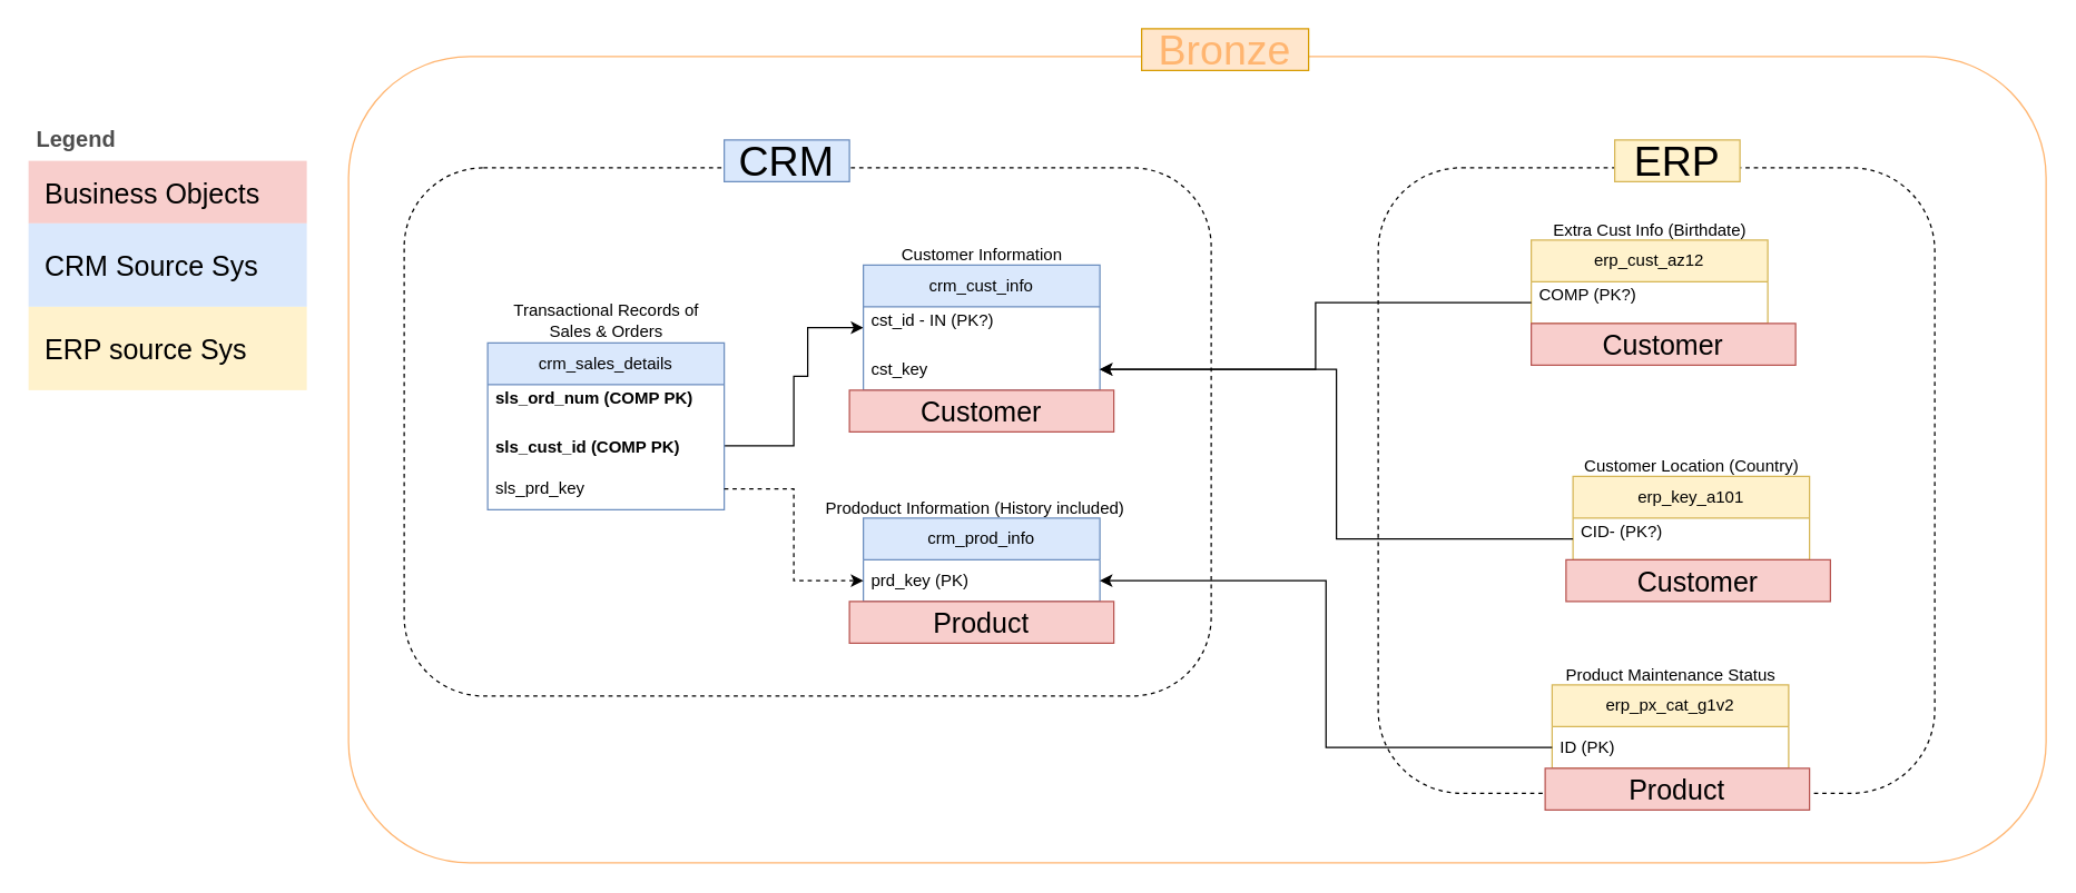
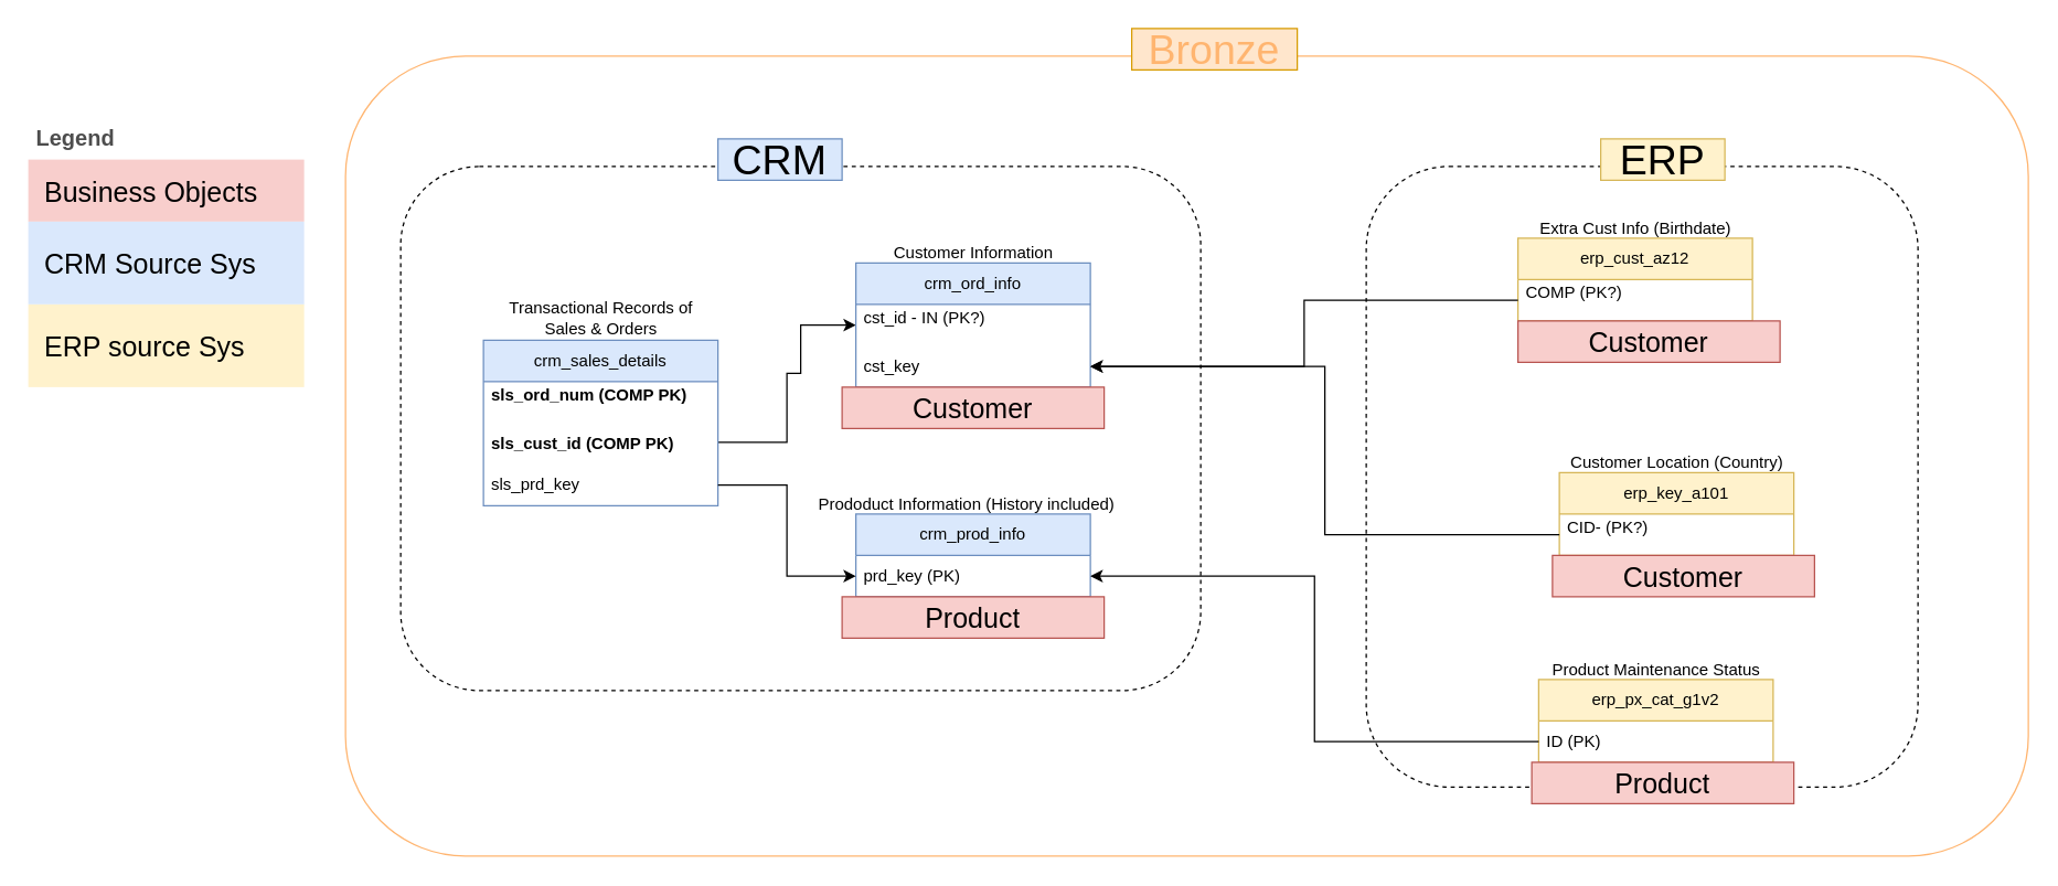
  <mxCell id="0" />
  <mxCell id="1" parent="0" />
  <mxCell id="2" value="" style="rounded=1;whiteSpace=wrap;html=1;strokeColor=#FFB570;" parent="1" vertex="1"><mxGeometry x="250" y="40" width="1220" height="580" as="geometry" /></mxCell>
  <mxCell id="3" value="" style="rounded=1;whiteSpace=wrap;html=1;dashed=1;" parent="1" vertex="1"><mxGeometry x="990" y="120" width="400" height="450" as="geometry" /></mxCell>
  <mxCell id="4" value="" style="rounded=1;whiteSpace=wrap;html=1;dashed=1;" parent="1" vertex="1"><mxGeometry x="290" y="120" width="580" height="380" as="geometry" /></mxCell>
  <mxCell id="5" style="edgeStyle=orthogonalEdgeStyle;rounded=0;orthogonalLoop=1;jettySize=auto;html=1;entryX=0;entryY=0.5;entryDx=0;entryDy=0;" parent="1" source="18" target="12" edge="1"><mxGeometry relative="1" as="geometry"><Array as="points"><mxPoint x="570" y="320" /><mxPoint x="570" y="270" /><mxPoint x="580" y="270" /><mxPoint x="580" y="235" /></Array></mxGeometry></mxCell>
  <mxCell id="6" value="" style="group" parent="1" vertex="1" connectable="0"><mxGeometry x="580" y="350" width="240" height="82" as="geometry" /></mxCell>
  <mxCell id="7" value="crm_prod_info" style="swimlane;fontStyle=0;childLayout=stackLayout;horizontal=1;startSize=30;horizontalStack=0;resizeParent=1;resizeParentMax=0;resizeLast=0;collapsible=1;marginBottom=0;whiteSpace=wrap;html=1;rounded=0;enumerate=0;fillColor=#dae8fc;strokeColor=#6c8ebf;" parent="6" vertex="1"><mxGeometry x="40" y="22" width="170" height="60" as="geometry"><mxRectangle x="40" y="120" width="120" height="30" as="alternateBounds" /></mxGeometry></mxCell>
  <mxCell id="8" value="prd_key (PK)" style="text;strokeColor=none;fillColor=none;align=left;verticalAlign=middle;spacingLeft=4;spacingRight=4;overflow=hidden;points=[[0,0.5],[1,0.5]];portConstraint=eastwest;rotatable=0;whiteSpace=wrap;html=1;" parent="7" vertex="1"><mxGeometry y="30" width="170" height="30" as="geometry" /></mxCell>
  <mxCell id="9" value="Prododuct Information (History included)" style="text;html=1;align=center;verticalAlign=middle;resizable=0;points=[];autosize=1;strokeColor=none;fillColor=none;" parent="6" vertex="1"><mxGeometry width="240" height="30" as="geometry" /></mxCell>
  <mxCell id="10" value="" style="group" parent="1" vertex="1" connectable="0"><mxGeometry x="620" y="168" width="170" height="82" as="geometry" /></mxCell>
- <mxCell id="11" value="crm_cust_info" style="swimlane;fontStyle=0;childLayout=stackLayout;horizontal=1;startSize=30;horizontalStack=0;resizeParent=1;resizeParentMax=0;resizeLast=0;collapsible=1;marginBottom=0;whiteSpace=wrap;html=1;rounded=0;enumerate=0;fillColor=#dae8fc;strokeColor=#6c8ebf;" parent="10" vertex="1"><mxGeometry y="22" width="170" height="90" as="geometry"><mxRectangle x="40" y="120" width="120" height="30" as="alternateBounds" /></mxGeometry></mxCell>
+ <mxCell id="11" value="crm_ord_info" style="swimlane;fontStyle=0;childLayout=stackLayout;horizontal=1;startSize=30;horizontalStack=0;resizeParent=1;resizeParentMax=0;resizeLast=0;collapsible=1;marginBottom=0;whiteSpace=wrap;html=1;rounded=0;enumerate=0;fillColor=#dae8fc;strokeColor=#6c8ebf;" parent="10" vertex="1"><mxGeometry y="22" width="170" height="90" as="geometry"><mxRectangle x="40" y="120" width="120" height="30" as="alternateBounds" /></mxGeometry></mxCell>
  <mxCell id="12" value="cst_id - IN (PK?)&lt;div&gt;&lt;br&gt;&lt;/div&gt;" style="text;strokeColor=none;fillColor=none;align=left;verticalAlign=middle;spacingLeft=4;spacingRight=4;overflow=hidden;points=[[0,0.5],[1,0.5]];portConstraint=eastwest;rotatable=0;whiteSpace=wrap;html=1;" parent="11" vertex="1"><mxGeometry y="30" width="170" height="30" as="geometry" /></mxCell>
  <mxCell id="13" value="cst_key" style="text;strokeColor=none;fillColor=none;align=left;verticalAlign=middle;spacingLeft=4;spacingRight=4;overflow=hidden;points=[[0,0.5],[1,0.5]];portConstraint=eastwest;rotatable=0;whiteSpace=wrap;html=1;" parent="11" vertex="1"><mxGeometry y="60" width="170" height="30" as="geometry" /></mxCell>
  <mxCell id="14" value="Customer Information" style="text;html=1;align=center;verticalAlign=middle;resizable=0;points=[];autosize=1;strokeColor=none;fillColor=none;" parent="10" vertex="1"><mxGeometry x="15" width="140" height="30" as="geometry" /></mxCell>
  <mxCell id="15" value="" style="group" parent="1" vertex="1" connectable="0"><mxGeometry x="350" y="210" width="170" height="156" as="geometry" /></mxCell>
  <mxCell id="16" value="crm_sales_details" style="swimlane;fontStyle=0;childLayout=stackLayout;horizontal=1;startSize=30;horizontalStack=0;resizeParent=1;resizeParentMax=0;resizeLast=0;collapsible=1;marginBottom=0;whiteSpace=wrap;html=1;rounded=0;enumerate=0;fillColor=#dae8fc;strokeColor=#6c8ebf;" parent="15" vertex="1"><mxGeometry y="36" width="170" height="120" as="geometry"><mxRectangle x="40" y="120" width="120" height="30" as="alternateBounds" /></mxGeometry></mxCell>
  <mxCell id="17" value="&lt;b&gt;sls_ord_num (COMP PK)&lt;/b&gt;&lt;div&gt;&lt;br&gt;&lt;/div&gt;" style="text;strokeColor=none;fillColor=none;align=left;verticalAlign=middle;spacingLeft=4;spacingRight=4;overflow=hidden;points=[[0,0.5],[1,0.5]];portConstraint=eastwest;rotatable=0;whiteSpace=wrap;html=1;" parent="16" vertex="1"><mxGeometry y="30" width="170" height="30" as="geometry" /></mxCell>
  <mxCell id="18" value="&lt;b&gt;sls_cust_id (COMP PK)&lt;/b&gt;" style="text;strokeColor=none;fillColor=none;align=left;verticalAlign=middle;spacingLeft=4;spacingRight=4;overflow=hidden;points=[[0,0.5],[1,0.5]];portConstraint=eastwest;rotatable=0;whiteSpace=wrap;html=1;" parent="16" vertex="1"><mxGeometry y="60" width="170" height="30" as="geometry" /></mxCell>
  <mxCell id="19" value="sls_prd_key" style="text;strokeColor=none;fillColor=none;align=left;verticalAlign=middle;spacingLeft=4;spacingRight=4;overflow=hidden;points=[[0,0.5],[1,0.5]];portConstraint=eastwest;rotatable=0;whiteSpace=wrap;html=1;" parent="16" vertex="1"><mxGeometry y="90" width="170" height="30" as="geometry" /></mxCell>
  <mxCell id="20" value="Transactional Records of &lt;br&gt;Sales &amp;amp; Orders" style="text;html=1;align=center;verticalAlign=middle;resizable=0;points=[];autosize=1;strokeColor=none;fillColor=none;" parent="15" vertex="1"><mxGeometry x="5" width="160" height="40" as="geometry" /></mxCell>
- <mxCell id="21" style="edgeStyle=orthogonalEdgeStyle;rounded=0;orthogonalLoop=1;jettySize=auto;html=1;entryX=0;entryY=0.5;entryDx=0;entryDy=0;dashed=1;" parent="1" source="19" target="8" edge="1"><mxGeometry relative="1" as="geometry" /></mxCell>
+ <mxCell id="21" style="edgeStyle=orthogonalEdgeStyle;rounded=0;orthogonalLoop=1;jettySize=auto;html=1;entryX=0;entryY=0.5;entryDx=0;entryDy=0;" parent="1" source="19" target="8" edge="1"><mxGeometry relative="1" as="geometry" /></mxCell>
  <mxCell id="22" value="" style="group" parent="1" vertex="1" connectable="0"><mxGeometry x="1100" y="150" width="180" height="82" as="geometry" /></mxCell>
  <mxCell id="23" value="erp_cust_az12" style="swimlane;fontStyle=0;childLayout=stackLayout;horizontal=1;startSize=30;horizontalStack=0;resizeParent=1;resizeParentMax=0;resizeLast=0;collapsible=1;marginBottom=0;whiteSpace=wrap;html=1;rounded=0;enumerate=0;fillColor=#fff2cc;strokeColor=#d6b656;" parent="22" vertex="1"><mxGeometry y="22" width="170" height="60" as="geometry"><mxRectangle x="40" y="120" width="120" height="30" as="alternateBounds" /></mxGeometry></mxCell>
  <mxCell id="24" value="COMP (PK?)&lt;div&gt;&lt;br&gt;&lt;/div&gt;" style="text;strokeColor=none;fillColor=none;align=left;verticalAlign=middle;spacingLeft=4;spacingRight=4;overflow=hidden;points=[[0,0.5],[1,0.5]];portConstraint=eastwest;rotatable=0;whiteSpace=wrap;html=1;" parent="23" vertex="1"><mxGeometry y="30" width="170" height="30" as="geometry" /></mxCell>
  <mxCell id="25" value="Extra Cust Info (Birthdate)" style="text;html=1;align=center;verticalAlign=middle;resizable=0;points=[];autosize=1;strokeColor=none;fillColor=none;" parent="22" vertex="1"><mxGeometry x="5" width="160" height="30" as="geometry" /></mxCell>
  <mxCell id="26" value="" style="group" parent="1" vertex="1" connectable="0"><mxGeometry x="1130" y="320" width="180" height="82" as="geometry" /></mxCell>
  <mxCell id="27" value="erp_key_a101" style="swimlane;fontStyle=0;childLayout=stackLayout;horizontal=1;startSize=30;horizontalStack=0;resizeParent=1;resizeParentMax=0;resizeLast=0;collapsible=1;marginBottom=0;whiteSpace=wrap;html=1;rounded=0;enumerate=0;fillColor=#fff2cc;strokeColor=#d6b656;" parent="26" vertex="1"><mxGeometry y="22" width="170" height="60" as="geometry"><mxRectangle x="40" y="120" width="120" height="30" as="alternateBounds" /></mxGeometry></mxCell>
  <mxCell id="28" value="CID- (PK?)&lt;div&gt;&lt;br&gt;&lt;/div&gt;" style="text;strokeColor=none;fillColor=none;align=left;verticalAlign=middle;spacingLeft=4;spacingRight=4;overflow=hidden;points=[[0,0.5],[1,0.5]];portConstraint=eastwest;rotatable=0;whiteSpace=wrap;html=1;" parent="27" vertex="1"><mxGeometry y="30" width="170" height="30" as="geometry" /></mxCell>
  <mxCell id="29" value="Customer Location (Country)" style="text;html=1;align=center;verticalAlign=middle;resizable=0;points=[];autosize=1;strokeColor=none;fillColor=none;" parent="26" vertex="1"><mxGeometry x="-5" width="180" height="30" as="geometry" /></mxCell>
  <mxCell id="30" value="" style="group" parent="1" vertex="1" connectable="0"><mxGeometry x="1115" y="470" width="190" height="82" as="geometry" /></mxCell>
  <mxCell id="31" value="erp_px_cat_g1v2" style="swimlane;fontStyle=0;childLayout=stackLayout;horizontal=1;startSize=30;horizontalStack=0;resizeParent=1;resizeParentMax=0;resizeLast=0;collapsible=1;marginBottom=0;whiteSpace=wrap;html=1;rounded=0;enumerate=0;fillColor=#fff2cc;strokeColor=#d6b656;" parent="30" vertex="1"><mxGeometry y="22" width="170" height="60" as="geometry"><mxRectangle x="40" y="120" width="120" height="30" as="alternateBounds" /></mxGeometry></mxCell>
  <mxCell id="32" value="&lt;div&gt;ID (PK)&lt;/div&gt;" style="text;strokeColor=none;fillColor=none;align=left;verticalAlign=middle;spacingLeft=4;spacingRight=4;overflow=hidden;points=[[0,0.5],[1,0.5]];portConstraint=eastwest;rotatable=0;whiteSpace=wrap;html=1;" parent="31" vertex="1"><mxGeometry y="30" width="170" height="30" as="geometry" /></mxCell>
  <mxCell id="33" value="Product Maintenance Status" style="text;html=1;align=center;verticalAlign=middle;resizable=0;points=[];autosize=1;strokeColor=none;fillColor=none;" parent="30" vertex="1"><mxGeometry width="170" height="30" as="geometry" /></mxCell>
  <mxCell id="34" style="edgeStyle=orthogonalEdgeStyle;rounded=0;orthogonalLoop=1;jettySize=auto;html=1;" parent="1" source="24" target="13" edge="1"><mxGeometry relative="1" as="geometry" /></mxCell>
  <mxCell id="35" style="edgeStyle=orthogonalEdgeStyle;rounded=0;orthogonalLoop=1;jettySize=auto;html=1;entryX=1;entryY=0.5;entryDx=0;entryDy=0;" parent="1" source="28" target="13" edge="1"><mxGeometry relative="1" as="geometry" /></mxCell>
  <mxCell id="36" style="edgeStyle=orthogonalEdgeStyle;rounded=0;orthogonalLoop=1;jettySize=auto;html=1;" parent="1" source="32" target="8" edge="1"><mxGeometry relative="1" as="geometry" /></mxCell>
  <mxCell id="37" value="&lt;font style=&quot;font-size: 30px;&quot;&gt;CRM&lt;/font&gt;" style="text;html=1;align=center;verticalAlign=middle;whiteSpace=wrap;rounded=0;fillColor=#dae8fc;strokeColor=#6c8ebf;" parent="1" vertex="1"><mxGeometry x="520" y="100" width="90" height="30" as="geometry" /></mxCell>
  <mxCell id="38" value="&lt;span style=&quot;font-size: 30px;&quot;&gt;ERP&lt;/span&gt;" style="text;html=1;align=center;verticalAlign=middle;whiteSpace=wrap;rounded=0;fillColor=#fff2cc;strokeColor=#d6b656;" parent="1" vertex="1"><mxGeometry x="1160" y="100" width="90" height="30" as="geometry" /></mxCell>
  <mxCell id="39" value="&lt;span style=&quot;font-size: 30px;&quot;&gt;Bronze&lt;/span&gt;" style="text;html=1;align=center;verticalAlign=middle;whiteSpace=wrap;rounded=0;fillColor=#ffe6cc;strokeColor=#D79B00;fontColor=#FFB570;" parent="1" vertex="1"><mxGeometry x="820" y="20" width="120" height="30" as="geometry" /></mxCell>
  <mxCell id="40" value="&lt;span style=&quot;font-size: 20px;&quot;&gt;Product&lt;/span&gt;" style="text;html=1;strokeColor=#b85450;fillColor=#f8cecc;align=center;verticalAlign=middle;whiteSpace=wrap;overflow=hidden;" parent="1" vertex="1"><mxGeometry x="610" y="432" width="190" height="30" as="geometry" /></mxCell>
  <mxCell id="41" value="&lt;span style=&quot;font-size: 20px;&quot;&gt;Product&lt;/span&gt;" style="text;html=1;strokeColor=#b85450;fillColor=#f8cecc;align=center;verticalAlign=middle;whiteSpace=wrap;overflow=hidden;" parent="1" vertex="1"><mxGeometry x="1110" y="552" width="190" height="30" as="geometry" /></mxCell>
  <mxCell id="42" value="&lt;span style=&quot;font-size: 20px;&quot;&gt;Customer&lt;/span&gt;" style="text;html=1;strokeColor=#b85450;fillColor=#f8cecc;align=center;verticalAlign=middle;whiteSpace=wrap;overflow=hidden;" parent="1" vertex="1"><mxGeometry x="1125" y="402" width="190" height="30" as="geometry" /></mxCell>
  <mxCell id="43" value="&lt;span style=&quot;font-size: 20px;&quot;&gt;Customer&lt;/span&gt;" style="text;html=1;strokeColor=#b85450;fillColor=#f8cecc;align=center;verticalAlign=middle;whiteSpace=wrap;overflow=hidden;" parent="1" vertex="1"><mxGeometry x="1100" y="232" width="190" height="30" as="geometry" /></mxCell>
  <mxCell id="44" value="&lt;span style=&quot;font-size: 20px;&quot;&gt;Customer&lt;/span&gt;" style="text;html=1;strokeColor=#b85450;fillColor=#f8cecc;align=center;verticalAlign=middle;whiteSpace=wrap;overflow=hidden;" parent="1" vertex="1"><mxGeometry x="610" y="280" width="190" height="30" as="geometry" /></mxCell>
  <mxCell id="45" value="Legend" style="shape=table;startSize=30;container=1;collapsible=0;childLayout=tableLayout;fontSize=16;align=left;verticalAlign=top;fillColor=none;strokeColor=none;fontColor=#4D4D4D;fontStyle=1;spacingLeft=6;spacing=0;resizable=0;" parent="1" vertex="1"><mxGeometry x="20" y="85" width="200" height="195" as="geometry" /></mxCell>
  <mxCell id="46" value="" style="shape=tableRow;horizontal=0;startSize=0;swimlaneHead=0;swimlaneBody=0;strokeColor=inherit;top=0;left=0;bottom=0;right=0;collapsible=0;dropTarget=0;fillColor=none;points=[[0,0.5],[1,0.5]];portConstraint=eastwest;fontSize=12;spacingBottom=0;" parent="45" vertex="1"><mxGeometry y="30" width="200" height="45" as="geometry" /></mxCell>
  <mxCell id="47" value="Business Objects" style="shape=partialRectangle;html=1;whiteSpace=wrap;connectable=0;strokeColor=#b85450;overflow=hidden;fillColor=#f8cecc;top=0;left=0;bottom=0;right=0;pointerEvents=1;fontSize=20;align=left;spacingLeft=10;spacingRight=4;" parent="46" vertex="1"><mxGeometry width="200" height="45" as="geometry"><mxRectangle width="200" height="45" as="alternateBounds" /></mxGeometry></mxCell>
  <mxCell id="48" value="" style="shape=tableRow;horizontal=0;startSize=0;swimlaneHead=0;swimlaneBody=0;strokeColor=inherit;top=0;left=0;bottom=0;right=0;collapsible=0;dropTarget=0;fillColor=none;points=[[0,0.5],[1,0.5]];portConstraint=eastwest;fontSize=12;" parent="45" vertex="1"><mxGeometry y="75" width="200" height="60" as="geometry" /></mxCell>
  <mxCell id="49" value="CRM Source Sys" style="shape=partialRectangle;html=1;whiteSpace=wrap;connectable=0;strokeColor=#6c8ebf;overflow=hidden;fillColor=#dae8fc;top=0;left=0;bottom=0;right=0;pointerEvents=1;fontSize=20;align=left;spacingLeft=10;spacingRight=4;spacingBottom=0;" parent="48" vertex="1"><mxGeometry width="200" height="60" as="geometry"><mxRectangle width="200" height="60" as="alternateBounds" /></mxGeometry></mxCell>
  <mxCell id="50" value="" style="shape=tableRow;horizontal=0;startSize=0;swimlaneHead=0;swimlaneBody=0;strokeColor=inherit;top=0;left=0;bottom=0;right=0;collapsible=0;dropTarget=0;fillColor=none;points=[[0,0.5],[1,0.5]];portConstraint=eastwest;fontSize=12;" parent="45" vertex="1"><mxGeometry y="135" width="200" height="60" as="geometry" /></mxCell>
  <mxCell id="51" value="ERP source Sys" style="shape=partialRectangle;html=1;whiteSpace=wrap;connectable=0;strokeColor=#d6b656;overflow=hidden;fillColor=#fff2cc;top=0;left=0;bottom=0;right=0;pointerEvents=1;fontSize=20;align=left;spacingLeft=10;spacingRight=4;spacingBottom=0;" parent="50" vertex="1"><mxGeometry width="200" height="60" as="geometry"><mxRectangle width="200" height="60" as="alternateBounds" /></mxGeometry></mxCell>
